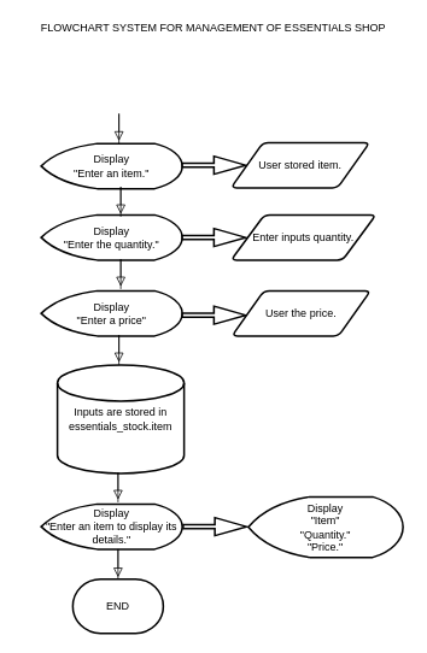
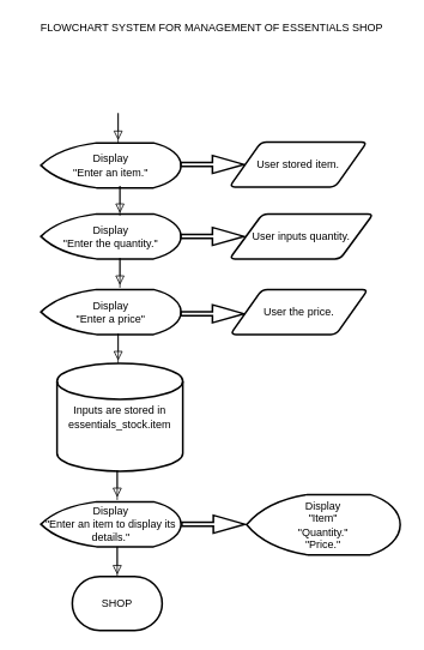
  <mxCell id="0" />
  <mxCell id="1" parent="0" />
  <mxCell id="2" value="" style="rounded=0;html=1;jettySize=auto;orthogonalLoop=1;fontSize=11;endArrow=block;endFill=0;endSize=8;strokeWidth=1;shadow=0;labelBackgroundColor=none;edgeStyle=orthogonalEdgeStyle;" parent="1" edge="1"><mxGeometry relative="1" as="geometry"><mxPoint x="131" y="158" as="sourcePoint" /><mxPoint x="131" y="155" as="targetPoint" /><Array as="points"><mxPoint x="131" y="125" /><mxPoint x="131" y="125" /></Array></mxGeometry></mxCell>
  <mxCell id="3" value="&lt;div&gt;Display &lt;br&gt;&lt;/div&gt;&lt;div&gt;&quot;Enter an item.&quot;&lt;/div&gt;" style="strokeWidth=2;html=1;shape=mxgraph.flowchart.display;whiteSpace=wrap;" vertex="1" parent="1"><mxGeometry x="45" y="158" width="156" height="50" as="geometry" /></mxCell>
  <mxCell id="4" value="&lt;div&gt;Display&lt;/div&gt;&lt;div&gt;&quot;Enter the quantity.&quot;&lt;br&gt;&lt;/div&gt;" style="strokeWidth=2;html=1;shape=mxgraph.flowchart.display;whiteSpace=wrap;" vertex="1" parent="1"><mxGeometry x="45" y="237" width="156" height="50" as="geometry" /></mxCell>
  <mxCell id="5" value="&lt;div&gt;Display&lt;/div&gt;&lt;div&gt;&quot;Enter a price&quot;&lt;br&gt;&lt;/div&gt;" style="strokeWidth=2;html=1;shape=mxgraph.flowchart.display;whiteSpace=wrap;" vertex="1" parent="1"><mxGeometry x="45" y="321" width="156" height="50" as="geometry" /></mxCell>
  <mxCell id="6" value="" style="rounded=0;html=1;jettySize=auto;orthogonalLoop=1;fontSize=11;endArrow=block;endFill=0;endSize=8;strokeWidth=1;shadow=0;labelBackgroundColor=none;edgeStyle=orthogonalEdgeStyle;" edge="1" parent="1"><mxGeometry relative="1" as="geometry"><mxPoint x="133" y="239" as="sourcePoint" /><mxPoint x="133" y="236" as="targetPoint" /><Array as="points"><mxPoint x="133" y="206" /><mxPoint x="133" y="206" /></Array></mxGeometry></mxCell>
  <mxCell id="7" value="" style="rounded=0;html=1;jettySize=auto;orthogonalLoop=1;fontSize=11;endArrow=block;endFill=0;endSize=8;strokeWidth=1;shadow=0;labelBackgroundColor=none;edgeStyle=orthogonalEdgeStyle;" edge="1" parent="1"><mxGeometry relative="1" as="geometry"><mxPoint x="133" y="319" as="sourcePoint" /><mxPoint x="133" y="316" as="targetPoint" /><Array as="points"><mxPoint x="133" y="286" /><mxPoint x="133" y="286" /></Array></mxGeometry></mxCell>
  <mxCell id="8" value="" style="verticalLabelPosition=bottom;verticalAlign=top;html=1;strokeWidth=2;shape=mxgraph.arrows2.arrow;dy=0.78;dx=35;notch=0;" vertex="1" parent="1"><mxGeometry x="201" y="172" width="70" height="20" as="geometry" /></mxCell>
  <mxCell id="9" value="" style="verticalLabelPosition=bottom;verticalAlign=top;html=1;strokeWidth=2;shape=mxgraph.arrows2.arrow;dy=0.78;dx=35;notch=0;" vertex="1" parent="1"><mxGeometry x="201" y="252" width="70" height="20" as="geometry" /></mxCell>
  <mxCell id="10" value="" style="verticalLabelPosition=bottom;verticalAlign=top;html=1;strokeWidth=2;shape=mxgraph.arrows2.arrow;dy=0.78;dx=35;notch=0;" vertex="1" parent="1"><mxGeometry x="201" y="338" width="70" height="20" as="geometry" /></mxCell>
  <mxCell id="11" value="User stored item." style="shape=parallelogram;html=1;strokeWidth=2;perimeter=parallelogramPerimeter;whiteSpace=wrap;rounded=1;arcSize=12;size=0.23;" vertex="1" parent="1"><mxGeometry x="255" y="157" width="153" height="50" as="geometry" /></mxCell>
- <mxCell id="12" value="Enter inputs quantity." style="shape=parallelogram;html=1;strokeWidth=2;perimeter=parallelogramPerimeter;whiteSpace=wrap;rounded=1;arcSize=12;size=0.23;" vertex="1" parent="1"><mxGeometry x="255" y="237" width="160" height="50" as="geometry" /></mxCell>
+ <mxCell id="12" value="User inputs quantity." style="shape=parallelogram;html=1;strokeWidth=2;perimeter=parallelogramPerimeter;whiteSpace=wrap;rounded=1;arcSize=12;size=0.23;" vertex="1" parent="1"><mxGeometry x="255" y="237" width="160" height="50" as="geometry" /></mxCell>
  <mxCell id="13" value="User the price." style="shape=parallelogram;html=1;strokeWidth=2;perimeter=parallelogramPerimeter;whiteSpace=wrap;rounded=1;arcSize=12;size=0.23;" vertex="1" parent="1"><mxGeometry x="256" y="321" width="153" height="50" as="geometry" /></mxCell>
  <mxCell id="14" value="" style="rounded=0;html=1;jettySize=auto;orthogonalLoop=1;fontSize=11;endArrow=block;endFill=0;endSize=8;strokeWidth=1;shadow=0;labelBackgroundColor=none;edgeStyle=orthogonalEdgeStyle;" edge="1" parent="1"><mxGeometry relative="1" as="geometry"><mxPoint x="131" y="403" as="sourcePoint" /><mxPoint x="131" y="400" as="targetPoint" /><Array as="points"><mxPoint x="131" y="370" /><mxPoint x="131" y="370" /></Array></mxGeometry></mxCell>
  <mxCell id="15" value="&lt;div&gt;Inputs are stored in&lt;/div&gt;&lt;div&gt;essentials_stock.item&lt;br&gt;&lt;/div&gt;" style="strokeWidth=2;html=1;shape=mxgraph.flowchart.database;whiteSpace=wrap;" vertex="1" parent="1"><mxGeometry x="63" y="403" width="140" height="120" as="geometry" /></mxCell>
  <mxCell id="16" value="" style="rounded=0;html=1;jettySize=auto;orthogonalLoop=1;fontSize=11;endArrow=block;endFill=0;endSize=8;strokeWidth=1;shadow=0;labelBackgroundColor=none;edgeStyle=orthogonalEdgeStyle;" edge="1" parent="1"><mxGeometry relative="1" as="geometry"><mxPoint x="130" y="555" as="sourcePoint" /><mxPoint x="130" y="552" as="targetPoint" /><Array as="points"><mxPoint x="130" y="522" /><mxPoint x="130" y="522" /></Array></mxGeometry></mxCell>
  <mxCell id="17" value="&lt;div&gt;Display&lt;/div&gt;&lt;div&gt;&quot;Enter an item to display its details.&quot;&lt;br&gt;&lt;/div&gt;" style="strokeWidth=2;html=1;shape=mxgraph.flowchart.display;whiteSpace=wrap;" vertex="1" parent="1"><mxGeometry x="45" y="557" width="156" height="50" as="geometry" /></mxCell>
  <mxCell id="18" value="" style="rounded=0;html=1;jettySize=auto;orthogonalLoop=1;fontSize=11;endArrow=block;endFill=0;endSize=8;strokeWidth=1;shadow=0;labelBackgroundColor=none;edgeStyle=orthogonalEdgeStyle;" edge="1" parent="1"><mxGeometry relative="1" as="geometry"><mxPoint x="130" y="640" as="sourcePoint" /><mxPoint x="130" y="638" as="targetPoint" /><Array as="points"><mxPoint x="130" y="607" /><mxPoint x="130" y="607" /></Array></mxGeometry></mxCell>
- <mxCell id="19" value="END" style="strokeWidth=2;html=1;shape=mxgraph.flowchart.terminator;whiteSpace=wrap;" vertex="1" parent="1"><mxGeometry x="80" y="640" width="100" height="60" as="geometry" /></mxCell>
+ <mxCell id="19" value="SHOP" style="strokeWidth=2;html=1;shape=mxgraph.flowchart.terminator;whiteSpace=wrap;" vertex="1" parent="1"><mxGeometry x="80" y="640" width="100" height="60" as="geometry" /></mxCell>
  <mxCell id="20" value="" style="verticalLabelPosition=bottom;verticalAlign=top;html=1;strokeWidth=2;shape=mxgraph.arrows2.arrow;dy=0.78;dx=35;notch=0;" vertex="1" parent="1"><mxGeometry x="202" y="572" width="70" height="20" as="geometry" /></mxCell>
  <mxCell id="21" value="&lt;div&gt;Display&lt;/div&gt;&lt;div&gt;&quot;Item&quot;&lt;/div&gt;&lt;div&gt;&quot;Quantity.&quot;&lt;/div&gt;&lt;div&gt;&quot;Price.&quot;&lt;br&gt;&lt;/div&gt;" style="strokeWidth=2;html=1;shape=mxgraph.flowchart.display;whiteSpace=wrap;" vertex="1" parent="1"><mxGeometry x="274" y="549" width="171" height="67" as="geometry" /></mxCell>
  <mxCell id="22" value="&lt;div&gt;FLOWCHART SYSTEM FOR MANAGEMENT OF ESSENTIALS SHOP&lt;/div&gt;" style="text;html=1;align=center;verticalAlign=middle;resizable=0;points=[];autosize=1;" vertex="1" parent="1"><mxGeometry x="20" y="20" width="430" height="20" as="geometry" /></mxCell>
